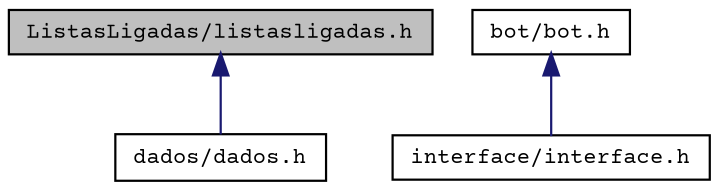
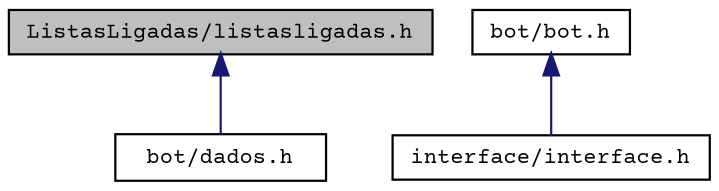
  digraph {
    fontname="Courier Prime"
    node [color=black fillcolor=white fontname="Courier Prime" fontsize=10 shape=record style=filled]
    edge [color=midnightblue dir=back fontname="Courier Prime" fontsize=10 labelfontname=Helvetica labelfontsize=10 style=solid]
    n1 [fillcolor=grey75 fontcolor=black height=0.2 label="ListasLigadas/listasligadas.h" width=0.4]
-   n2 [height=0.2 label="dados/dados.h" width=0.4]
+   n2 [height=0.2 label="bot/dados.h" width=0.4]
    n3 [height=0.2 label="interface/interface.h" width=0.4]
    n4 [height=0.2 label="bot/bot.h" width=0.4]
    n1 -> n2
    n4 -> n3
  }
